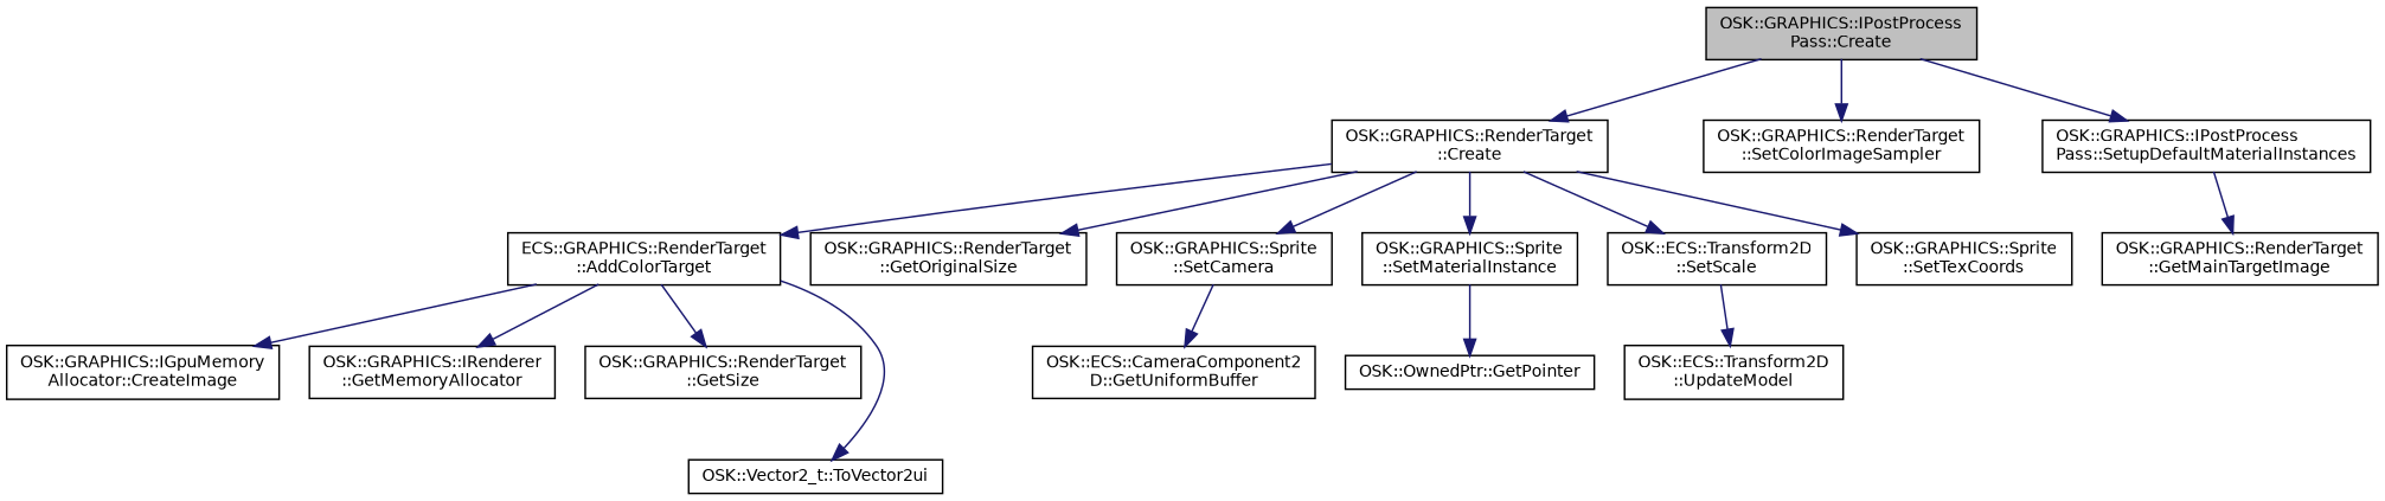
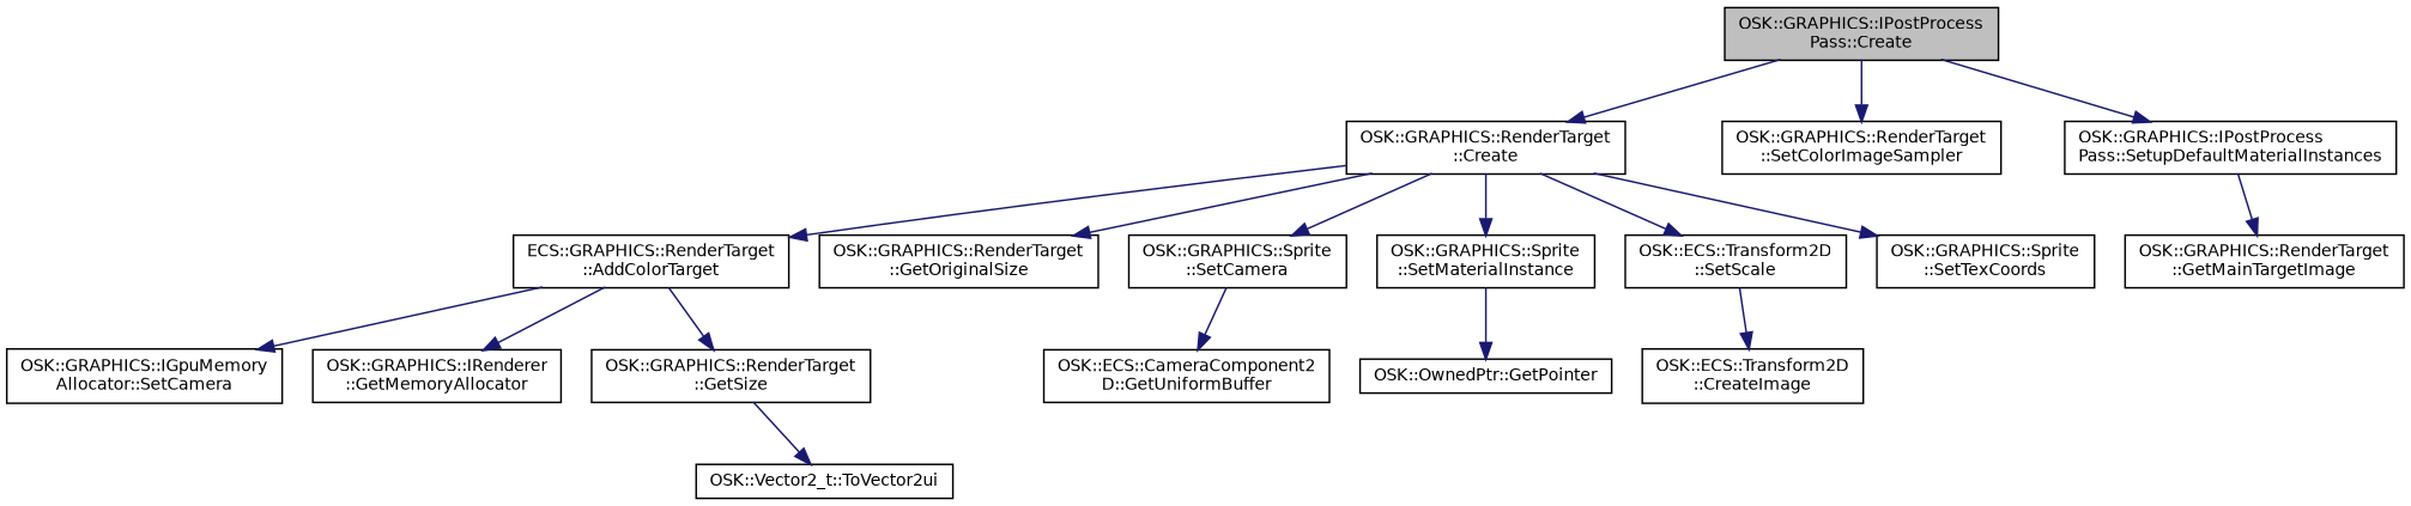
  digraph {
    rankdir=TB
    node [color=black fillcolor=white fontname=Helvetica fontsize=10 shape=record style=filled]
    edge [color=midnightblue fontname=Helvetica fontsize=10 labelfontname=Helvetica labelfontsize=10 style=solid]
    n1 [fillcolor=grey75 fontcolor=black height=0.2 label="OSK::GRAPHICS::IPostProcess\lPass::Create" width=0.4]
    n2 [height=0.2 label="OSK::GRAPHICS::RenderTarget\l::Create" width=0.4]
    n3 [height=0.2 label="OSK::GRAPHICS::RenderTarget\l::SetColorImageSampler" width=0.4]
    n4 [height=0.2 label="OSK::GRAPHICS::IPostProcess\lPass::SetupDefaultMaterialInstances" width=0.4]
    n5 [height=0.2 label="ECS::GRAPHICS::RenderTarget\l::AddColorTarget" width=0.4]
    n6 [height=0.2 label="OSK::GRAPHICS::RenderTarget\l::GetOriginalSize" width=0.4]
    n7 [height=0.2 label="OSK::GRAPHICS::Sprite\l::SetCamera" width=0.4]
    n8 [height=0.2 label="OSK::GRAPHICS::Sprite\l::SetMaterialInstance" width=0.4]
    n9 [height=0.2 label="OSK::ECS::Transform2D\l::SetScale" width=0.4]
    n10 [height=0.2 label="OSK::GRAPHICS::Sprite\l::SetTexCoords" width=0.4]
    n11 [height=0.2 label="OSK::GRAPHICS::RenderTarget\l::GetMainTargetImage" width=0.4]
-   n12 [height=0.2 label="OSK::GRAPHICS::IGpuMemory\lAllocator::CreateImage" width=0.4]
+   n12 [height=0.2 label="OSK::GRAPHICS::IGpuMemory\lAllocator::SetCamera" width=0.4]
    n13 [height=0.2 label="OSK::GRAPHICS::IRenderer\l::GetMemoryAllocator" width=0.4]
    n14 [height=0.2 label="OSK::GRAPHICS::RenderTarget\l::GetSize" width=0.4]
    n15 [height=0.2 label="OSK::ECS::CameraComponent2\lD::GetUniformBuffer" width=0.4]
    n16 [height=0.2 label="OSK::OwnedPtr::GetPointer" width=0.4]
-   n17 [height=0.2 label="OSK::ECS::Transform2D\l::UpdateModel" width=0.4]
+   n17 [height=0.2 label="OSK::ECS::Transform2D\l::CreateImage" width=0.4]
    n18 [height=0.2 label="OSK::Vector2_t::ToVector2ui" width=0.4]
    n1 -> n2
    n1 -> n3
    n1 -> n4
    n2 -> n5
    n2 -> n6
    n2 -> n7
    n2 -> n8
    n2 -> n9
    n2 -> n10
    n4 -> n11
    n5 -> n12
    n5 -> n13
    n5 -> n14
    n7 -> n15
    n8 -> n16
    n9 -> n17
-   n5 -> n18
+   n14 -> n18
  }
